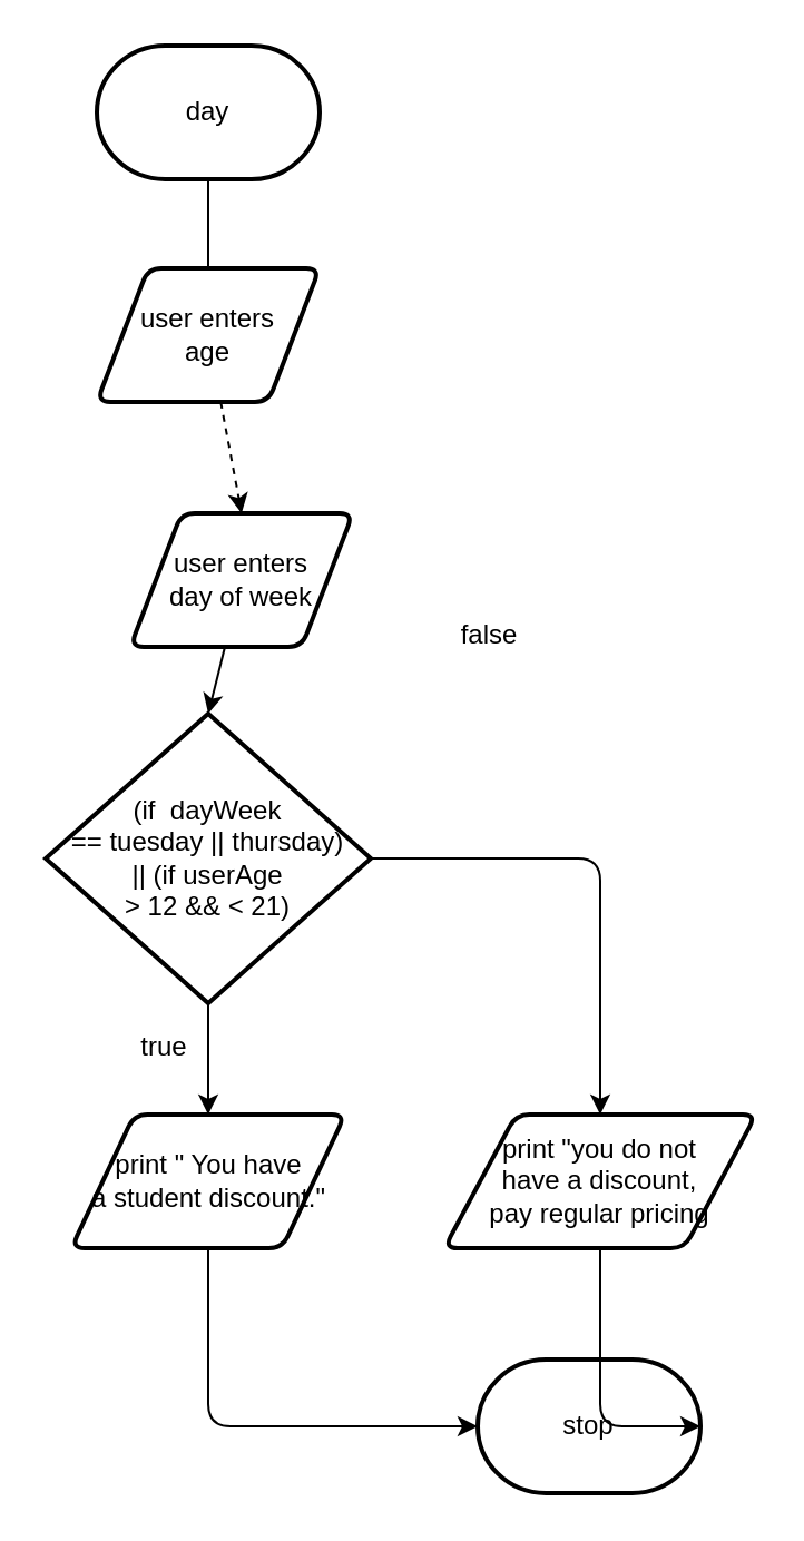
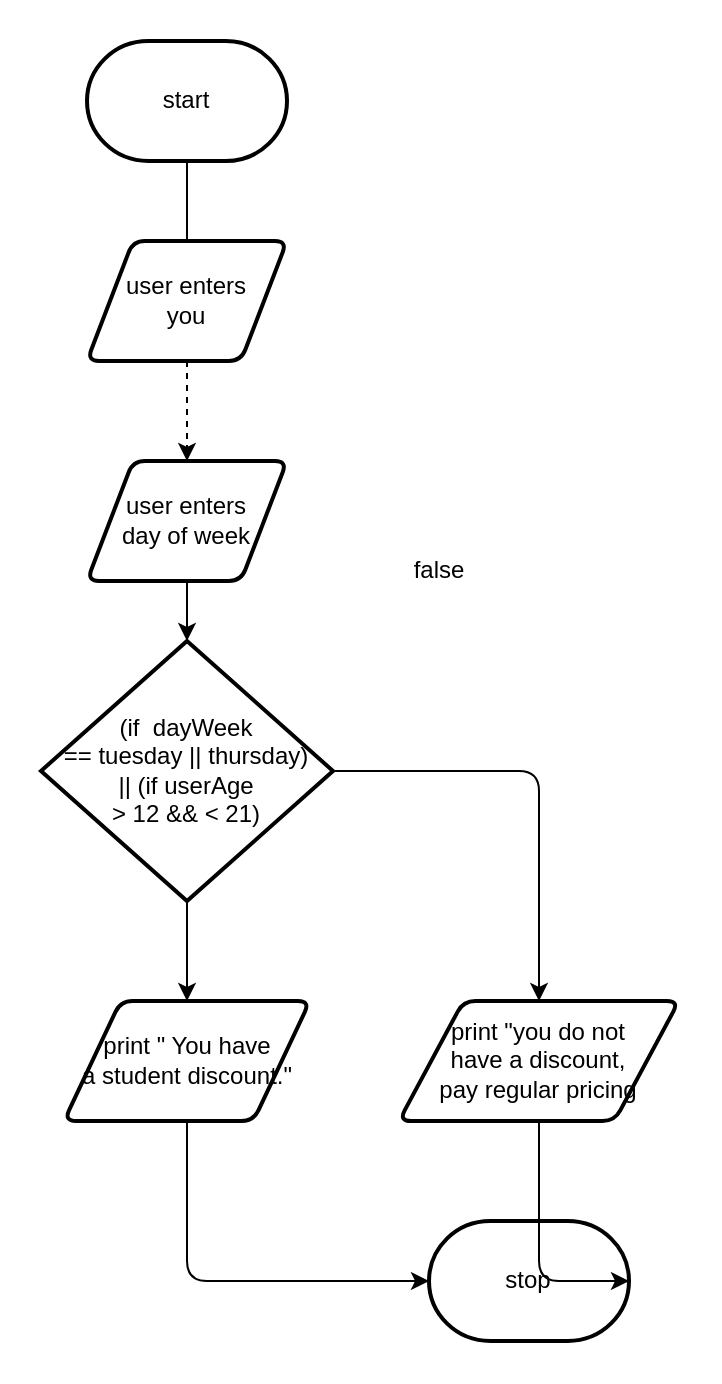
  <mxCell id="0" />
  <mxCell id="1" parent="0" />
  <mxCell id="2" style="edgeStyle=none;html=1;endArrow=none;" parent="1" source="3" target="5" edge="1"><mxGeometry relative="1" as="geometry" /></mxCell>
- <mxCell id="3" value="day" style="strokeWidth=2;html=1;shape=mxgraph.flowchart.terminator;whiteSpace=wrap;" parent="1" vertex="1"><mxGeometry x="43" y="20" width="100" height="60" as="geometry" /></mxCell>
+ <mxCell id="3" value="start" style="strokeWidth=2;html=1;shape=mxgraph.flowchart.terminator;whiteSpace=wrap;" parent="1" vertex="1"><mxGeometry x="43" y="20" width="100" height="60" as="geometry" /></mxCell>
  <mxCell id="4" style="edgeStyle=none;html=1;entryX=0.5;entryY=0;entryDx=0;entryDy=0;dashed=1;" parent="1" source="5" target="16" edge="1"><mxGeometry relative="1" as="geometry"><mxPoint x="93" y="210" as="targetPoint" /></mxGeometry></mxCell>
- <mxCell id="5" value="user enters &lt;br&gt;age" style="shape=parallelogram;html=1;strokeWidth=2;perimeter=parallelogramPerimeter;whiteSpace=wrap;rounded=1;arcSize=12;size=0.23;" parent="1" vertex="1"><mxGeometry x="43" y="120" width="100" height="60" as="geometry" /></mxCell>
+ <mxCell id="5" value="user enters &lt;br&gt;you" style="shape=parallelogram;html=1;strokeWidth=2;perimeter=parallelogramPerimeter;whiteSpace=wrap;rounded=1;arcSize=12;size=0.23;" parent="1" vertex="1"><mxGeometry x="43" y="120" width="100" height="60" as="geometry" /></mxCell>
  <mxCell id="6" style="edgeStyle=none;html=1;entryX=0.5;entryY=0;entryDx=0;entryDy=0;" parent="1" source="7" target="8" edge="1"><mxGeometry relative="1" as="geometry"><mxPoint x="93" y="410" as="targetPoint" /></mxGeometry></mxCell>
  <mxCell id="7" value="(if&amp;nbsp; dayWeek &lt;br&gt;== tuesday || thursday) &lt;br&gt;|| (if userAge &lt;br&gt;&amp;gt; 12 &amp;amp;&amp;amp; &amp;lt; 21)" style="strokeWidth=2;html=1;shape=mxgraph.flowchart.decision;whiteSpace=wrap;" parent="1" vertex="1"><mxGeometry x="20" y="320" width="146" height="130" as="geometry" /></mxCell>
  <mxCell id="8" value="print &quot; You have&lt;br&gt;a student discount.&quot;" style="shape=parallelogram;html=1;strokeWidth=2;perimeter=parallelogramPerimeter;whiteSpace=wrap;rounded=1;arcSize=12;size=0.23;" parent="1" vertex="1"><mxGeometry x="31.5" y="500" width="123" height="60" as="geometry" /></mxCell>
- <mxCell id="9" value="true" style="text;html=1;align=center;verticalAlign=middle;resizable=0;points=[];autosize=1;strokeColor=none;fillColor=none;" parent="1" vertex="1"><mxGeometry x="53" y="460" width="40" height="20" as="geometry" /></mxCell>
  <mxCell id="10" value="print &quot;you do not &lt;br&gt;have a discount, &lt;br&gt;pay regular pricing" style="shape=parallelogram;html=1;strokeWidth=2;perimeter=parallelogramPerimeter;whiteSpace=wrap;rounded=1;arcSize=12;size=0.23;" parent="1" vertex="1"><mxGeometry x="199" y="500" width="140" height="60" as="geometry" /></mxCell>
  <mxCell id="11" value="" style="edgeStyle=segmentEdgeStyle;endArrow=classic;html=1;exitX=1;exitY=0.5;exitDx=0;exitDy=0;exitPerimeter=0;entryX=0.5;entryY=0;entryDx=0;entryDy=0;" parent="1" source="7" edge="1" target="10"><mxGeometry width="50" height="50" relative="1" as="geometry"><mxPoint x="199" y="280" as="sourcePoint" /><mxPoint x="279" y="400" as="targetPoint" /><Array as="points"><mxPoint x="269" y="385" /></Array></mxGeometry></mxCell>
  <mxCell id="12" value="stop" style="strokeWidth=2;html=1;shape=mxgraph.flowchart.terminator;whiteSpace=wrap;" parent="1" vertex="1"><mxGeometry x="214" y="610" width="100" height="60" as="geometry" /></mxCell>
  <mxCell id="13" value="" style="edgeStyle=segmentEdgeStyle;endArrow=classic;html=1;exitX=0.5;exitY=1;exitDx=0;exitDy=0;entryX=0;entryY=0.5;entryDx=0;entryDy=0;entryPerimeter=0;" parent="1" source="8" target="12" edge="1"><mxGeometry width="50" height="50" relative="1" as="geometry"><mxPoint x="93" y="520" as="sourcePoint" /><mxPoint x="143" y="470" as="targetPoint" /><Array as="points"><mxPoint x="93" y="640" /></Array></mxGeometry></mxCell>
  <mxCell id="14" value="" style="edgeStyle=segmentEdgeStyle;endArrow=classic;html=1;exitX=0.5;exitY=1;exitDx=0;exitDy=0;entryX=1;entryY=0.5;entryDx=0;entryDy=0;entryPerimeter=0;" parent="1" source="10" target="12" edge="1"><mxGeometry width="50" height="50" relative="1" as="geometry"><mxPoint x="289" y="540" as="sourcePoint" /><mxPoint x="339" y="490" as="targetPoint" /><Array as="points"><mxPoint x="269" y="640" /></Array></mxGeometry></mxCell>
  <mxCell id="15" style="edgeStyle=none;html=1;entryX=0.5;entryY=0;entryDx=0;entryDy=0;entryPerimeter=0;" edge="1" parent="1" source="16" target="7"><mxGeometry relative="1" as="geometry" /></mxCell>
- <mxCell id="16" value="user enters &lt;br&gt;day of week" style="shape=parallelogram;html=1;strokeWidth=2;perimeter=parallelogramPerimeter;whiteSpace=wrap;rounded=1;arcSize=12;size=0.23;" vertex="1" parent="1"><mxGeometry x="58" y="230" width="100" height="60" as="geometry" /></mxCell>
+ <mxCell id="16" value="user enters &lt;br&gt;day of week" style="shape=parallelogram;html=1;strokeWidth=2;perimeter=parallelogramPerimeter;whiteSpace=wrap;rounded=1;arcSize=12;size=0.23;" vertex="1" parent="1"><mxGeometry x="43" y="230" width="100" height="60" as="geometry" /></mxCell>
  <mxCell id="17" value="false" style="text;html=1;align=center;verticalAlign=middle;resizable=0;points=[];autosize=1;strokeColor=none;fillColor=none;" vertex="1" parent="1"><mxGeometry x="199" y="275" width="40" height="20" as="geometry" /></mxCell>
